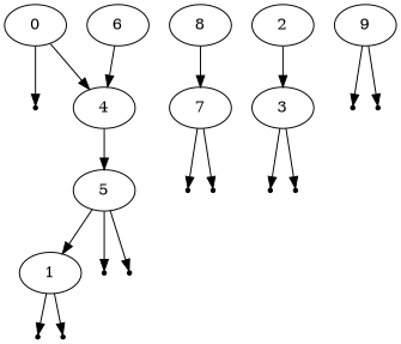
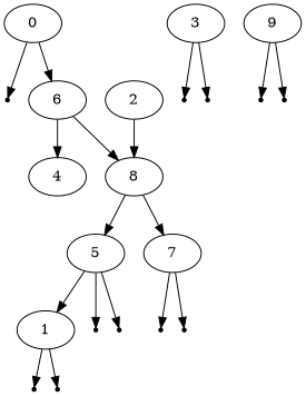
  digraph {
    node [shape=point]
    0 [shape=""]
    null_0_left
    6 [shape=""]
    4 [shape=""]
    8 [shape=""]
    5 [shape=""]
    7 [shape=""]
    2 [shape=""]
    3 [shape=""]
    1 [shape=""]
    null_5_left
    null_5_right
    null_7_left
    null_7_right
    9 [shape=""]
    null_9_left
    null_9_right
    null_1_left
    null_1_right
    null_3_left
    null_3_right
    0 -> null_0_left
-   0 -> 4
+   0 -> 6
    6 -> 4
-   4 -> 5
+   6 -> 8
+   8 -> 5
    8 -> 7
    5 -> 1
    5 -> null_5_left
    5 -> null_5_right
    7 -> null_7_left
    7 -> null_7_right
-   2 -> 3
+   2 -> 8
    3 -> null_3_left
    3 -> null_3_right
    1 -> null_1_left
    1 -> null_1_right
    9 -> null_9_left
    9 -> null_9_right
  }
